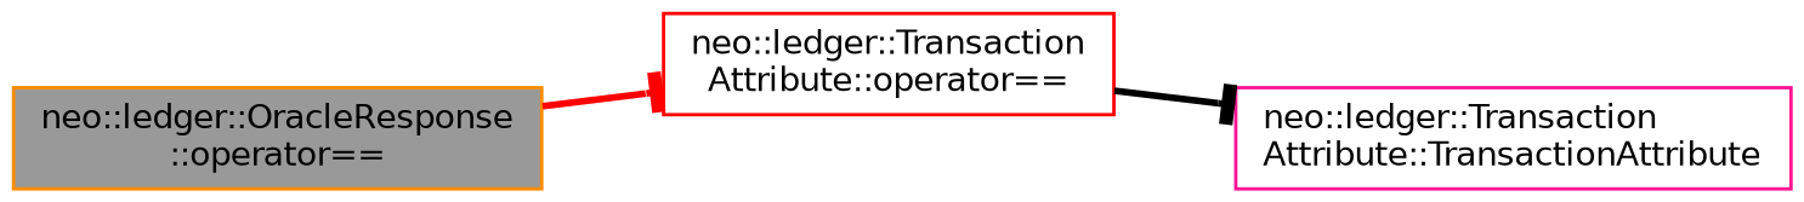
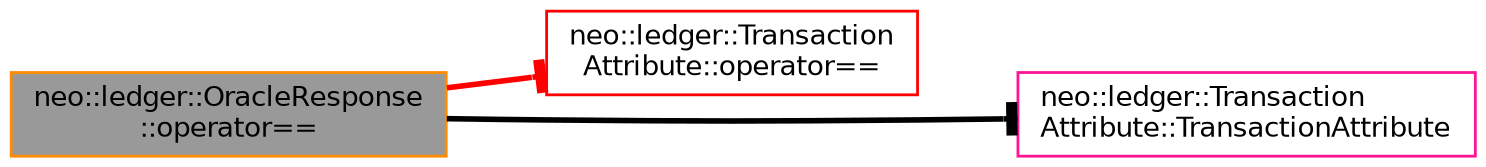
  digraph {
    rankdir=LR
    node [fillcolor=white fontname=Helvetica fontsize=10 shape=box style=filled]
    edge [arrowhead=tee fontname=Helvetica fontsize=10 labelfontname=Helvetica labelfontsize=10 style=bold]
    n1 [color=darkorange fillcolor=grey60 fontcolor=black height=0.2 label="neo::ledger::OracleResponse\l::operator==" width=0.4]
    n2 [color=red height=0.2 label="neo::ledger::Transaction\lAttribute::operator==" width=0.4]
    n3 [color=deeppink height=0.2 label="neo::ledger::Transaction\lAttribute::TransactionAttribute" width=0.4]
    n1 -> n2 [color=red]
-   n2 -> n3 [color=black]
+   n1 -> n3 [color=black]
  }
